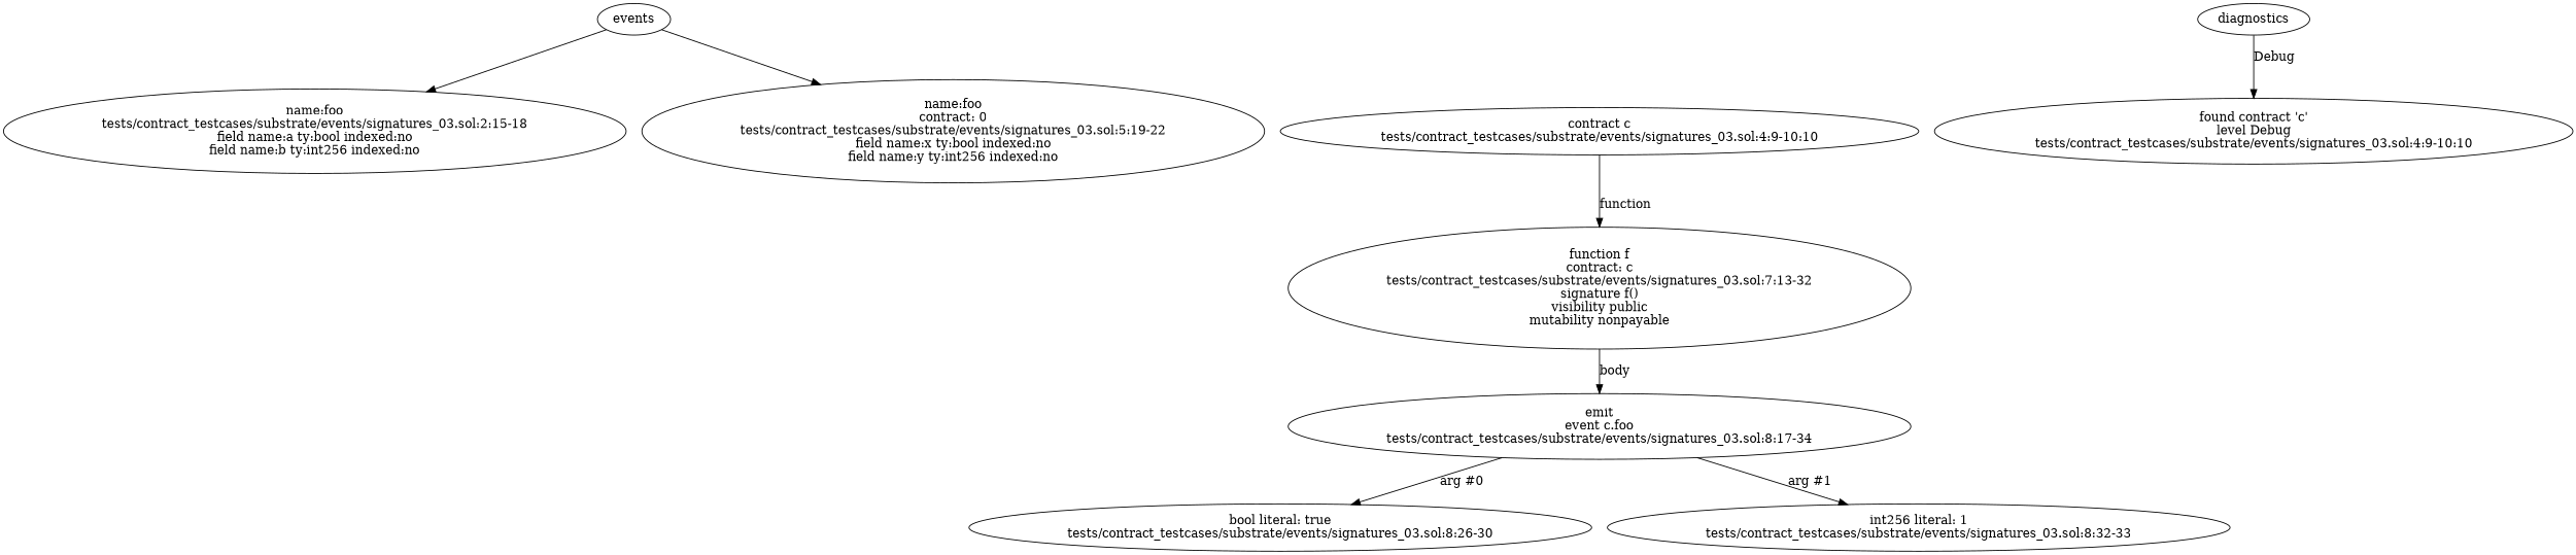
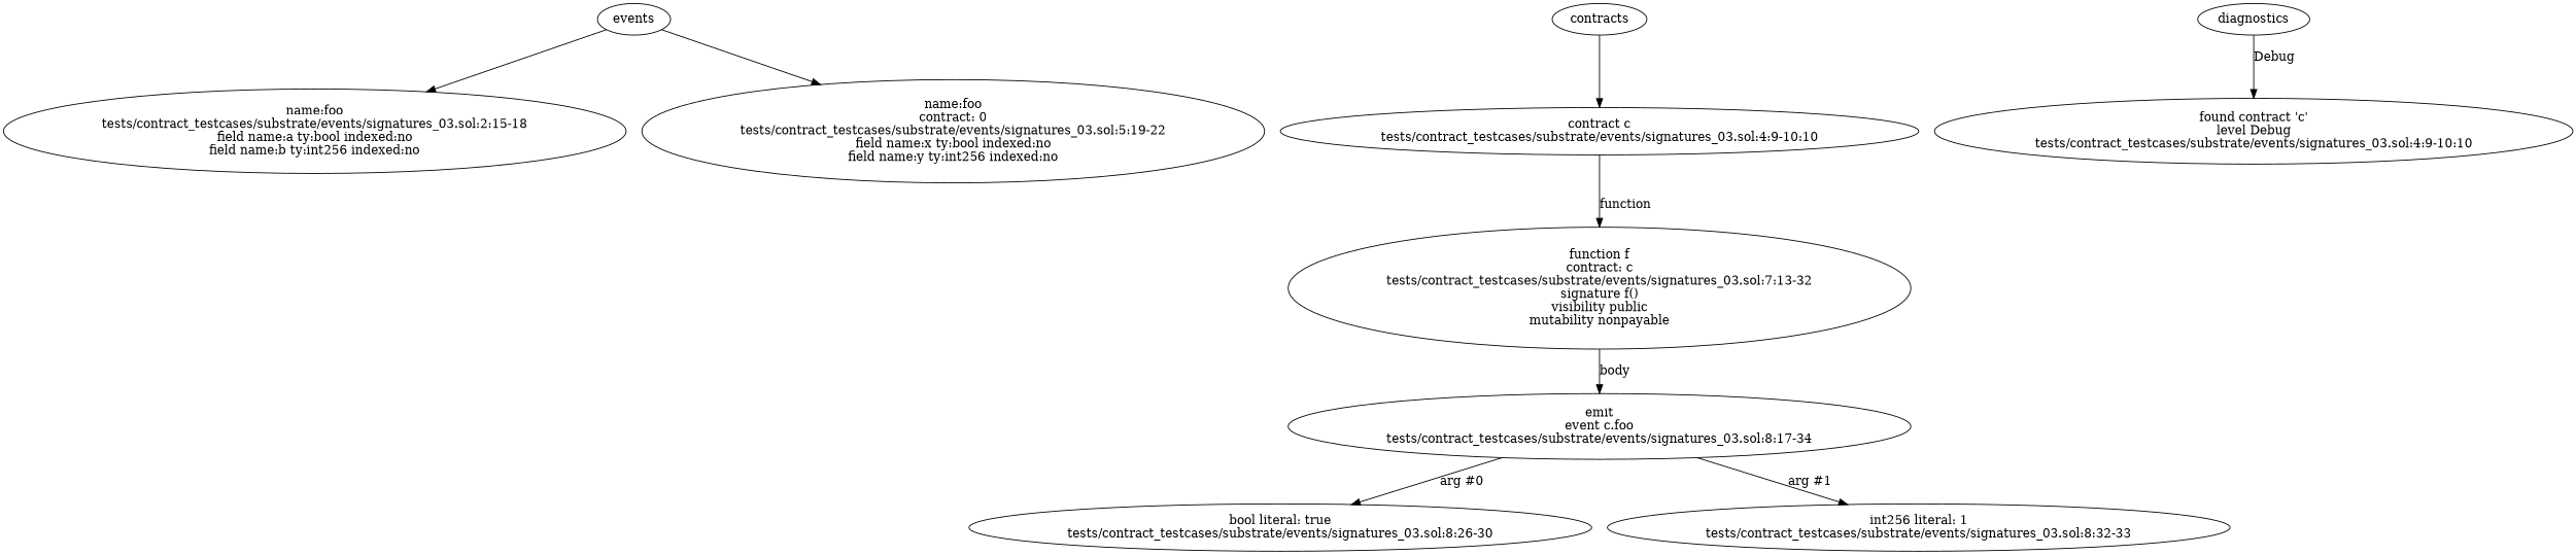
  strict digraph {
    n1 [label="name:foo\ntests/contract_testcases/substrate/events/signatures_03.sol:2:15-18\nfield name:a ty:bool indexed:no\nfield name:b ty:int256 indexed:no"]
    n2 [label="name:foo\ncontract: 0\ntests/contract_testcases/substrate/events/signatures_03.sol:5:19-22\nfield name:x ty:bool indexed:no\nfield name:y ty:int256 indexed:no"]
    n3 [label="contract c\ntests/contract_testcases/substrate/events/signatures_03.sol:4:9-10:10"]
    n4 [label="function f\ncontract: c\ntests/contract_testcases/substrate/events/signatures_03.sol:7:13-32\nsignature f()\nvisibility public\nmutability nonpayable"]
    n5 [label="emit\nevent c.foo\ntests/contract_testcases/substrate/events/signatures_03.sol:8:17-34"]
    n6 [label="bool literal: true\ntests/contract_testcases/substrate/events/signatures_03.sol:8:26-30"]
    n7 [label="int256 literal: 1\ntests/contract_testcases/substrate/events/signatures_03.sol:8:32-33"]
    n8 [label="found contract 'c'\nlevel Debug\ntests/contract_testcases/substrate/events/signatures_03.sol:4:9-10:10"]
    events
+   contracts
    diagnostics
    n3 -> n4 [label=function]
    n4 -> n5 [label=body]
    n5 -> n6 [label="arg #0"]
    n5 -> n7 [label="arg #1"]
    events -> n1
    events -> n2
+   contracts -> n3
    diagnostics -> n8 [label=Debug]
  }
